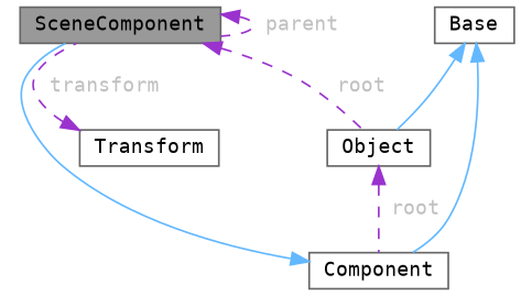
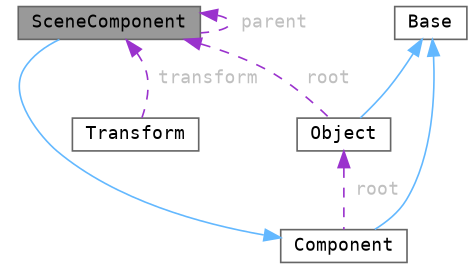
  digraph {
    node [color=gray40 fillcolor=white fontname=Consolas fontsize=11 shape=box style=filled]
    edge [color=darkorchid3 dir=back fontcolor=grey fontname=Consolas fontsize=11 labelfontname=Helvetica labelfontsize=10 style=dashed]
    n1 [fillcolor=grey60 fontcolor=black height=0.2 label=SceneComponent width=0.4]
    n2 [height=0.2 label=Object width=0.4]
    n3 [height=0.2 label=Component width=0.4]
    n4 [height=0.2 label=Base width=0.4]
    n5 [height=0.2 label=Transform width=0.4]
    n1 -> n1 [label=" parent"]
    n1 -> n2 [label=" root"]
    n2 -> n3 [label=" root"]
    n3 -> n1 [color=steelblue1 style=solid fontcolor=""]
    n4 -> n2 [color=steelblue1 style=solid fontcolor=""]
    n4 -> n3 [color=steelblue1 style=solid fontcolor=""]
-   n5 -> n1 [label=" transform"]
+   n1 -> n5 [label=" transform"]
  }
